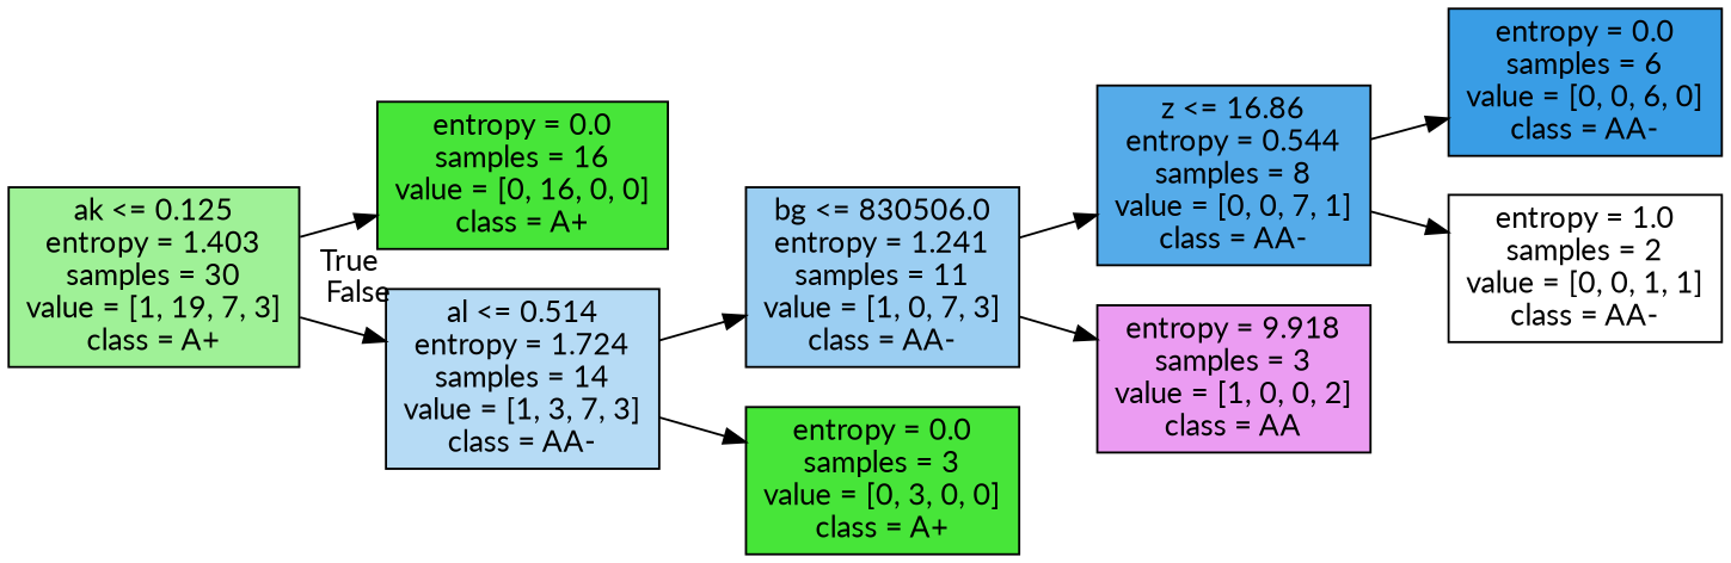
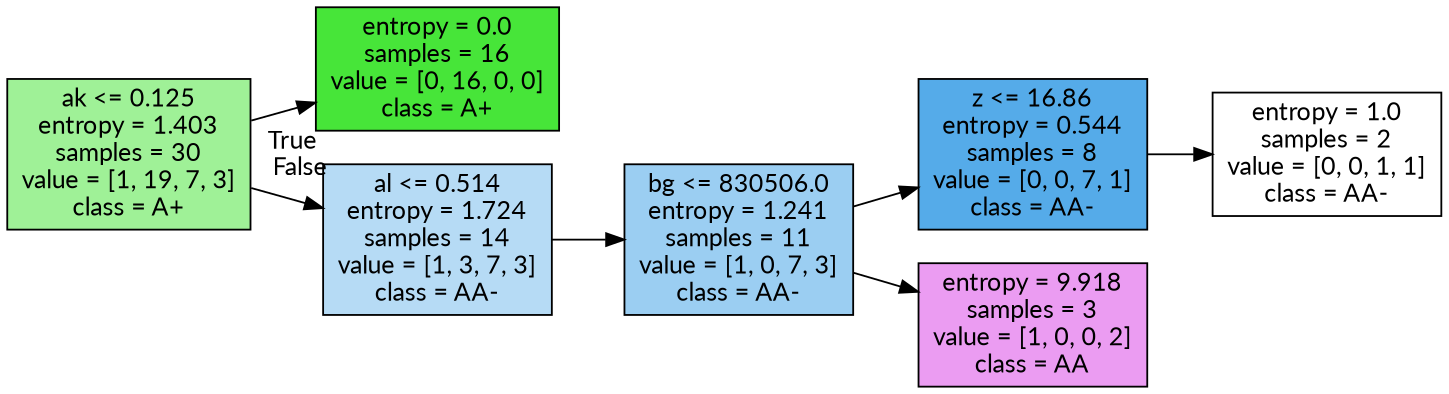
  digraph {
    fontname=Lato
    rankdir=LR
    node [color=black fillcolor="#47e539ff" fontname=Lato shape=box style=filled]
    edge [fontname=Lato]
    n1 [fillcolor="#47e53985" label="ak <= 0.125\nentropy = 1.403\nsamples = 30\nvalue = [1, 19, 7, 3]\nclass = A+"]
    n2 [label="entropy = 0.0\nsamples = 16\nvalue = [0, 16, 0, 0]\nclass = A+"]
    n3 [fillcolor="#399de55d" label="al <= 0.514\nentropy = 1.724\nsamples = 14\nvalue = [1, 3, 7, 3]\nclass = AA-"]
    n4 [fillcolor="#399de580" label="bg <= 830506.0\nentropy = 1.241\nsamples = 11\nvalue = [1, 0, 7, 3]\nclass = AA-"]
-   n5 [label="entropy = 0.0\nsamples = 3\nvalue = [0, 3, 0, 0]\nclass = A+"]
    n6 [fillcolor="#399de5db" label="z <= 16.86\nentropy = 0.544\nsamples = 8\nvalue = [0, 0, 7, 1]\nclass = AA-"]
    n7 [fillcolor="#d739e57f" label="entropy = 9.918\nsamples = 3\nvalue = [1, 0, 0, 2]\nclass = AA"]
-   n8 [fillcolor="#399de5ff" label="entropy = 0.0\nsamples = 6\nvalue = [0, 0, 6, 0]\nclass = AA-"]
    n9 [fillcolor="#399de500" label="entropy = 1.0\nsamples = 2\nvalue = [0, 0, 1, 1]\nclass = AA-"]
    n1 -> n2 [headlabel=True labelangle=45 labeldistance=2.5]
    n1 -> n3 [headlabel=False labelangle=-45 labeldistance=2.5]
    n3 -> n4
-   n3 -> n5
    n4 -> n6
    n4 -> n7
-   n6 -> n8
    n6 -> n9
  }
